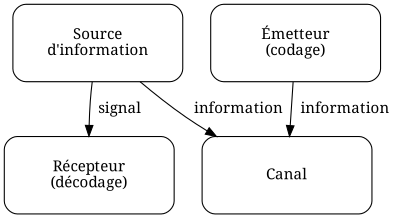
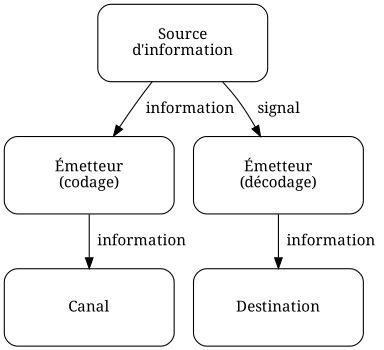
  digraph {
    fontname="Noto Serif"
    rankdir=TB
    node [fillcolor=white fixedsize=true fontname="Noto Serif" shape=box style="rounded,filled"]
    edge [fontname="Noto Serif"]
    n1 [height=1 label="Source\nd'information" width=2.2]
    n2 [height=1 label="Émetteur\n(codage)" width=2.2]
-   n3 [height=1 label="Récepteur\n(décodage)" width=2.2]
+   n3 [height=1 label="Émetteur\n(décodage)" width=2.2]
    n4 [height=1 label=Canal width=2.2]
-   n1 -> n4 [label="  information "]
+   n5 [height=1 label=Destination width=2.2]
+   n1 -> n2 [label="  information "]
    n1 -> n3 [label="  signal "]
    n2 -> n4 [label="  information "]
+   n3 -> n5 [label="  information "]
  }
